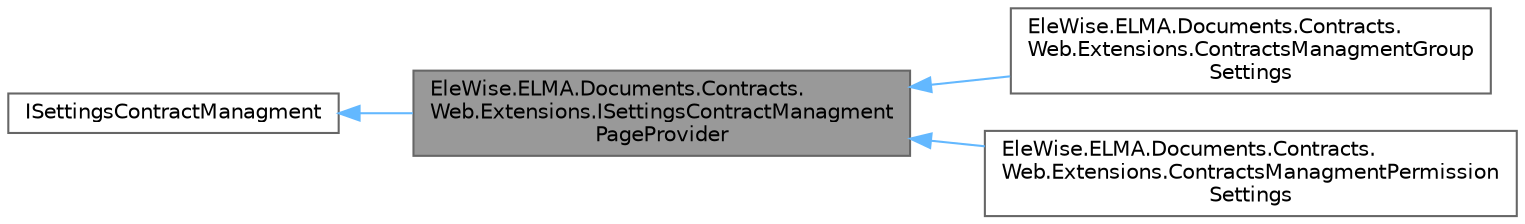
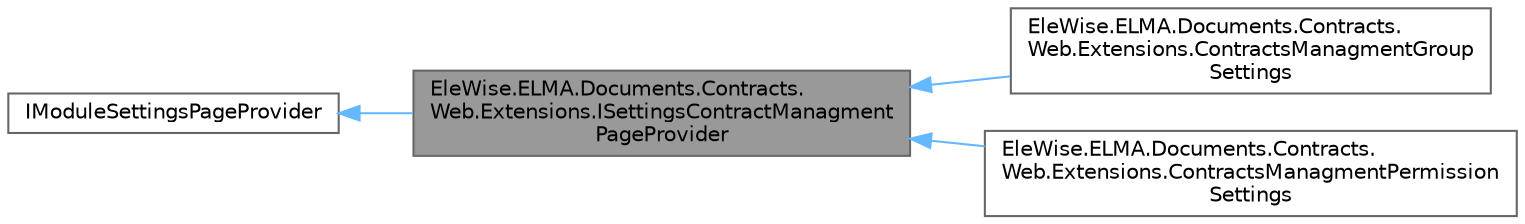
  digraph {
    rankdir=LR
    node [color=gray40 fillcolor=white fontname=Helvetica fontsize=10 shape=box style=filled]
    edge [color=steelblue1 dir=back fontname=Helvetica fontsize=10 labelfontname=Helvetica labelfontsize=10 style=solid]
    n1 [fillcolor=grey60 fontcolor=black height=0.2 label="EleWise.ELMA.Documents.Contracts.\lWeb.Extensions.ISettingsContractManagment\lPageProvider" width=0.4]
    n2 [height=0.2 label="EleWise.ELMA.Documents.Contracts.\lWeb.Extensions.ContractsManagmentGroup\lSettings" width=0.4]
    n3 [height=0.2 label="EleWise.ELMA.Documents.Contracts.\lWeb.Extensions.ContractsManagmentPermission\lSettings" width=0.4]
-   n4 [height=0.2 label=ISettingsContractManagment width=0.4]
+   n4 [height=0.2 label=IModuleSettingsPageProvider width=0.4]
    n1 -> n2
    n1 -> n3
    n4 -> n1
  }
